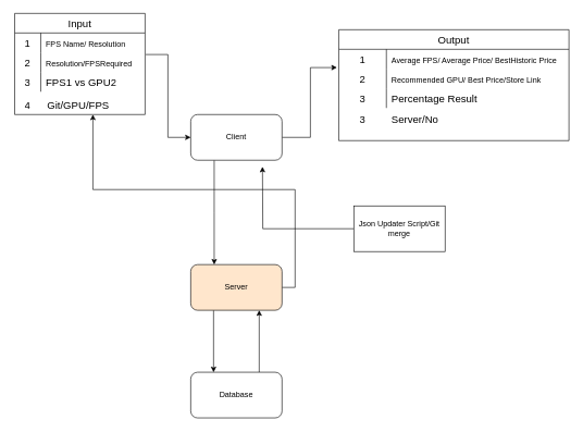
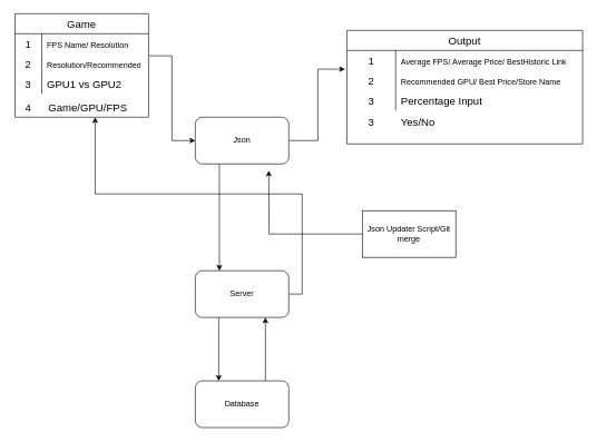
  <mxCell id="0" />
  <mxCell id="1" parent="0" />
  <mxCell id="2" style="edgeStyle=orthogonalEdgeStyle;rounded=0;orthogonalLoop=1;jettySize=auto;html=1;entryX=-0.008;entryY=-0.067;entryDx=0;entryDy=0;entryPerimeter=0;exitX=1;exitY=0.5;exitDx=0;exitDy=0;" edge="1" parent="1" source="4" target="20"><mxGeometry relative="1" as="geometry"><mxPoint x="592" y="115" as="targetPoint" /></mxGeometry></mxCell>
  <mxCell id="3" style="edgeStyle=orthogonalEdgeStyle;rounded=0;orthogonalLoop=1;jettySize=auto;html=1;exitX=0.5;exitY=1;exitDx=0;exitDy=0;entryX=0.5;entryY=0;entryDx=0;entryDy=0;" edge="1" parent="1"><mxGeometry relative="1" as="geometry"><mxPoint x="328" y="245" as="sourcePoint" /><mxPoint x="328" y="405" as="targetPoint" /><Array as="points"><mxPoint x="328" y="325" /><mxPoint x="328" y="325" /></Array></mxGeometry></mxCell>
- <mxCell id="4" value="Client" style="rounded=1;whiteSpace=wrap;html=1;fontSize=12;glass=0;strokeWidth=1;shadow=0;" parent="1" vertex="1"><mxGeometry x="292" y="175" width="140" height="70" as="geometry" /></mxCell>
+ <mxCell id="4" value="Json" style="rounded=1;whiteSpace=wrap;html=1;fontSize=12;glass=0;strokeWidth=1;shadow=0;" parent="1" vertex="1"><mxGeometry x="292" y="175" width="140" height="70" as="geometry" /></mxCell>
  <mxCell id="5" style="edgeStyle=orthogonalEdgeStyle;rounded=0;orthogonalLoop=1;jettySize=auto;html=1;entryX=0;entryY=0.5;entryDx=0;entryDy=0;exitX=1.005;exitY=0.1;exitDx=0;exitDy=0;exitPerimeter=0;" edge="1" parent="1" source="10" target="4"><mxGeometry relative="1" as="geometry"><mxPoint x="192" y="75" as="sourcePoint" /></mxGeometry></mxCell>
- <mxCell id="6" value="Input" style="shape=table;startSize=30;container=1;collapsible=0;childLayout=tableLayout;fixedRows=1;rowLines=0;fontStyle=0;strokeColor=default;fontSize=16;" vertex="1" parent="1"><mxGeometry x="22" y="20" width="200" height="155" as="geometry" /></mxCell>
+ <mxCell id="6" value="Game" style="shape=table;startSize=30;container=1;collapsible=0;childLayout=tableLayout;fixedRows=1;rowLines=0;fontStyle=0;strokeColor=default;fontSize=16;" vertex="1" parent="1"><mxGeometry x="22" y="20" width="200" height="155" as="geometry" /></mxCell>
  <mxCell id="7" value="" style="shape=tableRow;horizontal=0;startSize=0;swimlaneHead=0;swimlaneBody=0;top=0;left=0;bottom=0;right=0;collapsible=0;dropTarget=0;fillColor=none;points=[[0,0.5],[1,0.5]];portConstraint=eastwest;strokeColor=inherit;fontSize=16;" vertex="1" parent="6"><mxGeometry y="30" width="200" height="30" as="geometry" /></mxCell>
  <mxCell id="8" value="1" style="shape=partialRectangle;html=1;whiteSpace=wrap;connectable=0;fillColor=none;top=0;left=0;bottom=0;right=0;overflow=hidden;pointerEvents=1;strokeColor=inherit;fontSize=16;" vertex="1" parent="7"><mxGeometry width="40" height="30" as="geometry"><mxRectangle width="40" height="30" as="alternateBounds" /></mxGeometry></mxCell>
  <mxCell id="9" value="&lt;span style=&quot;font-size: 12px; text-align: center;&quot;&gt;FPS Name/&amp;nbsp;&lt;/span&gt;&lt;span style=&quot;color: light-dark(rgb(0, 0, 0), rgb(255, 255, 255)); font-size: 12px; text-align: center; background-color: transparent;&quot;&gt;Resolution&lt;/span&gt;" style="shape=partialRectangle;html=1;whiteSpace=wrap;connectable=0;fillColor=none;top=0;left=0;bottom=0;right=0;align=left;spacingLeft=6;overflow=hidden;strokeColor=inherit;fontSize=16;" vertex="1" parent="7"><mxGeometry x="40" width="160" height="30" as="geometry"><mxRectangle width="160" height="30" as="alternateBounds" /></mxGeometry></mxCell>
  <mxCell id="10" value="" style="shape=tableRow;horizontal=0;startSize=0;swimlaneHead=0;swimlaneBody=0;top=0;left=0;bottom=0;right=0;collapsible=0;dropTarget=0;fillColor=none;points=[[0,0.5],[1,0.5]];portConstraint=eastwest;strokeColor=inherit;fontSize=16;" vertex="1" parent="6"><mxGeometry y="60" width="200" height="30" as="geometry" /></mxCell>
  <mxCell id="11" value="2" style="shape=partialRectangle;html=1;whiteSpace=wrap;connectable=0;fillColor=none;top=0;left=0;bottom=0;right=0;overflow=hidden;strokeColor=inherit;fontSize=16;" vertex="1" parent="10"><mxGeometry width="40" height="30" as="geometry"><mxRectangle width="40" height="30" as="alternateBounds" /></mxGeometry></mxCell>
- <mxCell id="12" value="&lt;span style=&quot;font-size: 12px; text-align: center;&quot;&gt;Resolution/FPSRequired&lt;/span&gt;" style="shape=partialRectangle;html=1;whiteSpace=wrap;connectable=0;fillColor=none;top=0;left=0;bottom=0;right=0;align=left;spacingLeft=6;overflow=hidden;strokeColor=inherit;fontSize=16;" vertex="1" parent="10"><mxGeometry x="40" width="160" height="30" as="geometry"><mxRectangle width="160" height="30" as="alternateBounds" /></mxGeometry></mxCell>
+ <mxCell id="12" value="&lt;span style=&quot;font-size: 12px; text-align: center;&quot;&gt;Resolution/Recommended&lt;/span&gt;" style="shape=partialRectangle;html=1;whiteSpace=wrap;connectable=0;fillColor=none;top=0;left=0;bottom=0;right=0;align=left;spacingLeft=6;overflow=hidden;strokeColor=inherit;fontSize=16;" vertex="1" parent="10"><mxGeometry x="40" width="160" height="30" as="geometry"><mxRectangle width="160" height="30" as="alternateBounds" /></mxGeometry></mxCell>
  <mxCell id="13" value="" style="shape=tableRow;horizontal=0;startSize=0;swimlaneHead=0;swimlaneBody=0;top=0;left=0;bottom=0;right=0;collapsible=0;dropTarget=0;fillColor=none;points=[[0,0.5],[1,0.5]];portConstraint=eastwest;strokeColor=inherit;fontSize=16;" vertex="1" parent="6"><mxGeometry y="90" width="200" height="30" as="geometry" /></mxCell>
  <mxCell id="14" value="3" style="shape=partialRectangle;html=1;whiteSpace=wrap;connectable=0;fillColor=none;top=0;left=0;bottom=0;right=0;overflow=hidden;strokeColor=inherit;fontSize=16;" vertex="1" parent="13"><mxGeometry width="40" height="30" as="geometry"><mxRectangle width="40" height="30" as="alternateBounds" /></mxGeometry></mxCell>
- <mxCell id="15" value="FPS1 vs GPU2" style="shape=partialRectangle;html=1;whiteSpace=wrap;connectable=0;fillColor=none;top=0;left=0;bottom=0;right=0;align=left;spacingLeft=6;overflow=hidden;strokeColor=inherit;fontSize=16;" vertex="1" parent="13"><mxGeometry x="40" width="160" height="30" as="geometry"><mxRectangle width="160" height="30" as="alternateBounds" /></mxGeometry></mxCell>
+ <mxCell id="15" value="GPU1 vs GPU2" style="shape=partialRectangle;html=1;whiteSpace=wrap;connectable=0;fillColor=none;top=0;left=0;bottom=0;right=0;align=left;spacingLeft=6;overflow=hidden;strokeColor=inherit;fontSize=16;" vertex="1" parent="13"><mxGeometry x="40" width="160" height="30" as="geometry"><mxRectangle width="160" height="30" as="alternateBounds" /></mxGeometry></mxCell>
  <mxCell id="16" value="Output" style="shape=table;startSize=30;container=1;collapsible=0;childLayout=tableLayout;fixedRows=1;rowLines=0;fontStyle=0;strokeColor=default;fontSize=16;" vertex="1" parent="1"><mxGeometry x="519" y="45" width="353" height="170" as="geometry" /></mxCell>
  <mxCell id="17" value="" style="shape=tableRow;horizontal=0;startSize=0;swimlaneHead=0;swimlaneBody=0;top=0;left=0;bottom=0;right=0;collapsible=0;dropTarget=0;fillColor=none;points=[[0,0.5],[1,0.5]];portConstraint=eastwest;strokeColor=inherit;fontSize=16;" vertex="1" parent="16"><mxGeometry y="30" width="353" height="30" as="geometry" /></mxCell>
  <mxCell id="18" value="1" style="shape=partialRectangle;html=1;whiteSpace=wrap;connectable=0;fillColor=none;top=0;left=0;bottom=0;right=0;overflow=hidden;pointerEvents=1;strokeColor=inherit;fontSize=16;" vertex="1" parent="17"><mxGeometry width="73" height="30" as="geometry"><mxRectangle width="73" height="30" as="alternateBounds" /></mxGeometry></mxCell>
- <mxCell id="19" value="&lt;div style=&quot;text-align: center;&quot;&gt;&lt;span style=&quot;background-color: transparent; color: light-dark(rgb(0, 0, 0), rgb(255, 255, 255)); font-size: 12px;&quot;&gt;Average FPS/ Average Price/ BestHistoric Price&lt;/span&gt;&lt;/div&gt;" style="shape=partialRectangle;html=1;whiteSpace=wrap;connectable=0;fillColor=none;top=0;left=0;bottom=0;right=0;align=left;spacingLeft=6;overflow=hidden;strokeColor=inherit;fontSize=16;" vertex="1" parent="17"><mxGeometry x="73" width="280" height="30" as="geometry"><mxRectangle width="280" height="30" as="alternateBounds" /></mxGeometry></mxCell>
+ <mxCell id="19" value="&lt;div style=&quot;text-align: center;&quot;&gt;&lt;span style=&quot;background-color: transparent; color: light-dark(rgb(0, 0, 0), rgb(255, 255, 255)); font-size: 12px;&quot;&gt;Average FPS/ Average Price/ BestHistoric Link&lt;/span&gt;&lt;/div&gt;" style="shape=partialRectangle;html=1;whiteSpace=wrap;connectable=0;fillColor=none;top=0;left=0;bottom=0;right=0;align=left;spacingLeft=6;overflow=hidden;strokeColor=inherit;fontSize=16;" vertex="1" parent="17"><mxGeometry x="73" width="280" height="30" as="geometry"><mxRectangle width="280" height="30" as="alternateBounds" /></mxGeometry></mxCell>
  <mxCell id="20" value="" style="shape=tableRow;horizontal=0;startSize=0;swimlaneHead=0;swimlaneBody=0;top=0;left=0;bottom=0;right=0;collapsible=0;dropTarget=0;fillColor=none;points=[[0,0.5],[1,0.5]];portConstraint=eastwest;strokeColor=inherit;fontSize=16;" vertex="1" parent="16"><mxGeometry y="60" width="353" height="30" as="geometry" /></mxCell>
  <mxCell id="21" value="2" style="shape=partialRectangle;html=1;whiteSpace=wrap;connectable=0;fillColor=none;top=0;left=0;bottom=0;right=0;overflow=hidden;strokeColor=inherit;fontSize=16;" vertex="1" parent="20"><mxGeometry width="73" height="30" as="geometry"><mxRectangle width="73" height="30" as="alternateBounds" /></mxGeometry></mxCell>
- <mxCell id="22" value="&lt;span style=&quot;font-size: 12px; text-align: center;&quot;&gt;Recommended GPU/ Best Price/Store Link&lt;/span&gt;" style="shape=partialRectangle;html=1;whiteSpace=wrap;connectable=0;fillColor=none;top=0;left=0;bottom=0;right=0;align=left;spacingLeft=6;overflow=hidden;strokeColor=inherit;fontSize=16;" vertex="1" parent="20"><mxGeometry x="73" width="280" height="30" as="geometry"><mxRectangle width="280" height="30" as="alternateBounds" /></mxGeometry></mxCell>
+ <mxCell id="22" value="&lt;span style=&quot;font-size: 12px; text-align: center;&quot;&gt;Recommended GPU/ Best Price/Store Name&lt;/span&gt;" style="shape=partialRectangle;html=1;whiteSpace=wrap;connectable=0;fillColor=none;top=0;left=0;bottom=0;right=0;align=left;spacingLeft=6;overflow=hidden;strokeColor=inherit;fontSize=16;" vertex="1" parent="20"><mxGeometry x="73" width="280" height="30" as="geometry"><mxRectangle width="280" height="30" as="alternateBounds" /></mxGeometry></mxCell>
  <mxCell id="23" value="" style="shape=tableRow;horizontal=0;startSize=0;swimlaneHead=0;swimlaneBody=0;top=0;left=0;bottom=0;right=0;collapsible=0;dropTarget=0;fillColor=none;points=[[0,0.5],[1,0.5]];portConstraint=eastwest;strokeColor=inherit;fontSize=16;" vertex="1" parent="16"><mxGeometry y="90" width="353" height="30" as="geometry" /></mxCell>
  <mxCell id="24" value="3" style="shape=partialRectangle;html=1;whiteSpace=wrap;connectable=0;fillColor=none;top=0;left=0;bottom=0;right=0;overflow=hidden;strokeColor=inherit;fontSize=16;" vertex="1" parent="23"><mxGeometry width="73" height="30" as="geometry"><mxRectangle width="73" height="30" as="alternateBounds" /></mxGeometry></mxCell>
- <mxCell id="25" value="Percentage Result" style="shape=partialRectangle;html=1;whiteSpace=wrap;connectable=0;fillColor=none;top=0;left=0;bottom=0;right=0;align=left;spacingLeft=6;overflow=hidden;strokeColor=inherit;fontSize=16;" vertex="1" parent="23"><mxGeometry x="73" width="280" height="30" as="geometry"><mxRectangle width="280" height="30" as="alternateBounds" /></mxGeometry></mxCell>
+ <mxCell id="25" value="Percentage Input" style="shape=partialRectangle;html=1;whiteSpace=wrap;connectable=0;fillColor=none;top=0;left=0;bottom=0;right=0;align=left;spacingLeft=6;overflow=hidden;strokeColor=inherit;fontSize=16;" vertex="1" parent="23"><mxGeometry x="73" width="280" height="30" as="geometry"><mxRectangle width="280" height="30" as="alternateBounds" /></mxGeometry></mxCell>
  <mxCell id="26" style="edgeStyle=orthogonalEdgeStyle;rounded=0;orthogonalLoop=1;jettySize=auto;html=1;exitX=1;exitY=0.5;exitDx=0;exitDy=0;" edge="1" parent="1" source="28" target="35"><mxGeometry relative="1" as="geometry"><mxPoint x="412" y="405" as="sourcePoint" /><mxPoint x="412" y="245" as="targetPoint" /></mxGeometry></mxCell>
  <mxCell id="27" style="edgeStyle=orthogonalEdgeStyle;rounded=0;orthogonalLoop=1;jettySize=auto;html=1;exitX=0.25;exitY=1;exitDx=0;exitDy=0;entryX=0.25;entryY=0;entryDx=0;entryDy=0;" edge="1" parent="1" source="28" target="30"><mxGeometry relative="1" as="geometry" /></mxCell>
- <mxCell id="28" value="Server" style="rounded=1;whiteSpace=wrap;html=1;fontSize=12;glass=0;strokeWidth=1;shadow=0;fillColor=#ffe6cc;" vertex="1" parent="1"><mxGeometry x="292" y="405" width="140" height="70" as="geometry" /></mxCell>
+ <mxCell id="28" value="Server" style="rounded=1;whiteSpace=wrap;html=1;fontSize=12;glass=0;strokeWidth=1;shadow=0;" vertex="1" parent="1"><mxGeometry x="292" y="405" width="140" height="70" as="geometry" /></mxCell>
  <mxCell id="29" style="edgeStyle=orthogonalEdgeStyle;rounded=0;orthogonalLoop=1;jettySize=auto;html=1;exitX=0.75;exitY=0;exitDx=0;exitDy=0;entryX=0.75;entryY=1;entryDx=0;entryDy=0;" edge="1" parent="1" source="30" target="28"><mxGeometry relative="1" as="geometry" /></mxCell>
  <mxCell id="30" value="Database" style="rounded=1;whiteSpace=wrap;html=1;fontSize=12;glass=0;strokeWidth=1;shadow=0;" vertex="1" parent="1"><mxGeometry x="292" y="570" width="140" height="70" as="geometry" /></mxCell>
  <mxCell id="31" style="edgeStyle=orthogonalEdgeStyle;rounded=0;orthogonalLoop=1;jettySize=auto;html=1;exitX=0;exitY=0.5;exitDx=0;exitDy=0;" edge="1" parent="1" source="32"><mxGeometry relative="1" as="geometry"><mxPoint x="402" y="255" as="targetPoint" /></mxGeometry></mxCell>
  <mxCell id="32" value="Json Updater Script/Git merge" style="whiteSpace=wrap;html=1;fontSize=12;glass=0;strokeWidth=1;shadow=0;rounded=0;" vertex="1" parent="1"><mxGeometry x="542" y="315" width="140" height="70" as="geometry" /></mxCell>
  <mxCell id="33" value="" style="shape=tableRow;horizontal=0;startSize=0;swimlaneHead=0;swimlaneBody=0;top=0;left=0;bottom=0;right=0;collapsible=0;dropTarget=0;fillColor=none;points=[[0,0.5],[1,0.5]];portConstraint=eastwest;strokeColor=inherit;fontSize=16;" vertex="1" parent="1"><mxGeometry x="20" y="145" width="200" height="30" as="geometry" /></mxCell>
  <mxCell id="34" value="4" style="shape=partialRectangle;html=1;whiteSpace=wrap;connectable=0;fillColor=none;top=0;left=0;bottom=0;right=0;overflow=hidden;strokeColor=inherit;fontSize=16;" vertex="1" parent="33"><mxGeometry width="44" height="30" as="geometry"><mxRectangle width="44" height="30" as="alternateBounds" /></mxGeometry></mxCell>
- <mxCell id="35" value="Git/GPU/FPS" style="shape=partialRectangle;html=1;whiteSpace=wrap;connectable=0;fillColor=none;top=0;left=0;bottom=0;right=0;align=left;spacingLeft=6;overflow=hidden;strokeColor=inherit;fontSize=16;" vertex="1" parent="33"><mxGeometry x="44" width="156" height="30" as="geometry"><mxRectangle width="156" height="30" as="alternateBounds" /></mxGeometry></mxCell>
+ <mxCell id="35" value="Game/GPU/FPS" style="shape=partialRectangle;html=1;whiteSpace=wrap;connectable=0;fillColor=none;top=0;left=0;bottom=0;right=0;align=left;spacingLeft=6;overflow=hidden;strokeColor=inherit;fontSize=16;" vertex="1" parent="33"><mxGeometry x="44" width="156" height="30" as="geometry"><mxRectangle width="156" height="30" as="alternateBounds" /></mxGeometry></mxCell>
  <mxCell id="36" value="" style="shape=tableRow;horizontal=0;startSize=0;swimlaneHead=0;swimlaneBody=0;top=0;left=0;bottom=0;right=0;collapsible=0;dropTarget=0;fillColor=none;points=[[0,0.5],[1,0.5]];portConstraint=eastwest;strokeColor=inherit;fontSize=16;" vertex="1" parent="1"><mxGeometry x="519" y="168" width="353" height="30" as="geometry" /></mxCell>
  <mxCell id="37" value="3" style="shape=partialRectangle;html=1;whiteSpace=wrap;connectable=0;fillColor=none;top=0;left=0;bottom=0;right=0;overflow=hidden;strokeColor=inherit;fontSize=16;" vertex="1" parent="36"><mxGeometry width="73" height="30" as="geometry"><mxRectangle width="73" height="30" as="alternateBounds" /></mxGeometry></mxCell>
- <mxCell id="38" value="Server/No" style="shape=partialRectangle;html=1;whiteSpace=wrap;connectable=0;fillColor=none;top=0;left=0;bottom=0;right=0;align=left;spacingLeft=6;overflow=hidden;strokeColor=inherit;fontSize=16;" vertex="1" parent="36"><mxGeometry x="73" width="280" height="30" as="geometry"><mxRectangle width="280" height="30" as="alternateBounds" /></mxGeometry></mxCell>
+ <mxCell id="38" value="Yes/No" style="shape=partialRectangle;html=1;whiteSpace=wrap;connectable=0;fillColor=none;top=0;left=0;bottom=0;right=0;align=left;spacingLeft=6;overflow=hidden;strokeColor=inherit;fontSize=16;" vertex="1" parent="36"><mxGeometry x="73" width="280" height="30" as="geometry"><mxRectangle width="280" height="30" as="alternateBounds" /></mxGeometry></mxCell>
